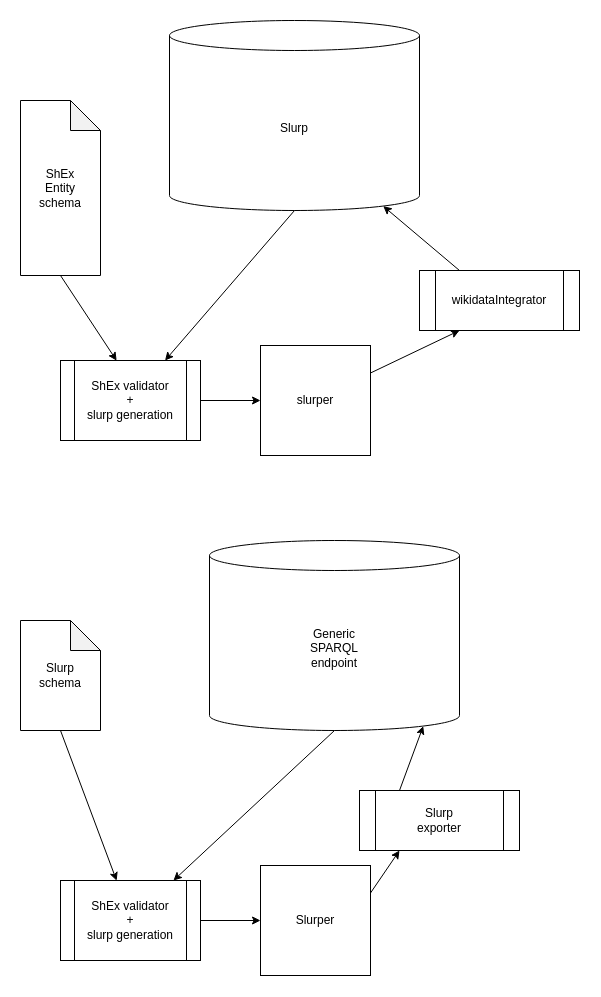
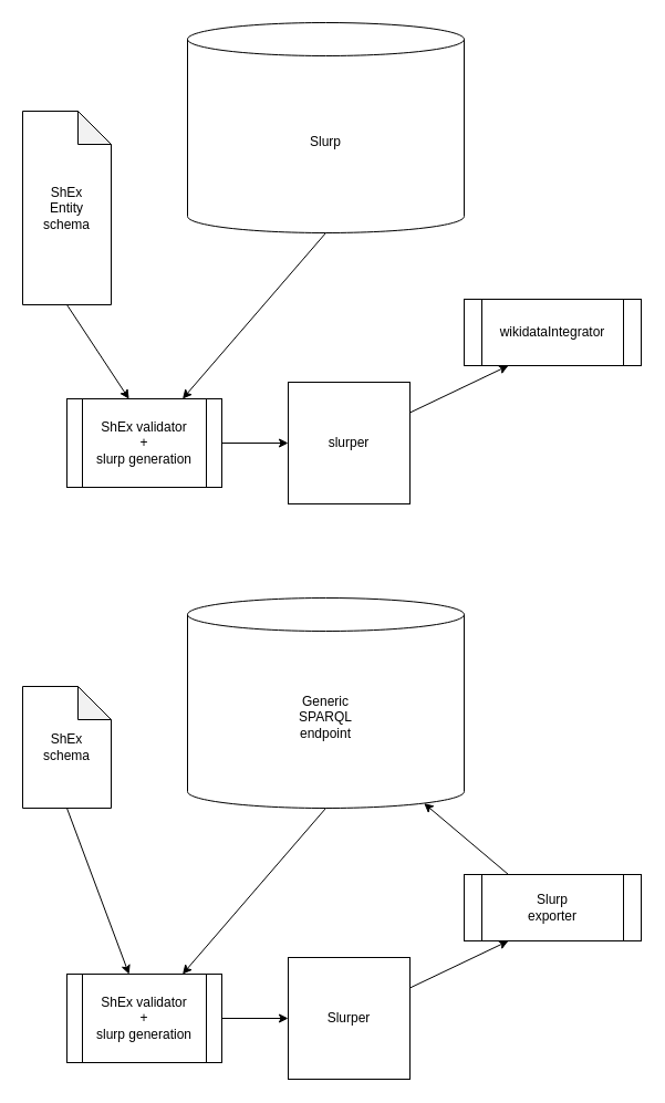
  <mxCell id="0" />
  <mxCell id="1" parent="0" />
  <mxCell id="2" value="Slurp" style="shape=cylinder3;whiteSpace=wrap;html=1;boundedLbl=1;backgroundOutline=1;size=15;" vertex="1" parent="1"><mxGeometry x="169" y="20" width="250" height="190" as="geometry" /></mxCell>
  <mxCell id="3" value="ShEx&lt;br&gt;Entity &lt;br&gt;schema" style="shape=note;whiteSpace=wrap;html=1;backgroundOutline=1;darkOpacity=0.05;" vertex="1" parent="1"><mxGeometry x="20" y="100" width="80" height="175" as="geometry" /></mxCell>
  <mxCell id="4" value="" style="endArrow=classic;html=1;exitX=0.5;exitY=1;exitDx=0;exitDy=0;exitPerimeter=0;" edge="1" parent="1" source="2" target="6"><mxGeometry width="50" height="50" relative="1" as="geometry"><mxPoint x="270" y="330" as="sourcePoint" /><mxPoint x="140" y="300" as="targetPoint" /></mxGeometry></mxCell>
  <mxCell id="5" value="" style="endArrow=classic;html=1;exitX=0.5;exitY=1;exitDx=0;exitDy=0;exitPerimeter=0;entryX=0.401;entryY=0.002;entryDx=0;entryDy=0;entryPerimeter=0;" edge="1" parent="1" source="3" target="6"><mxGeometry width="50" height="50" relative="1" as="geometry"><mxPoint x="270" y="330" as="sourcePoint" /><mxPoint x="170" y="300" as="targetPoint" /></mxGeometry></mxCell>
  <mxCell id="6" value="ShEx validator&lt;br&gt;+&lt;br&gt;slurp generation" style="shape=process;whiteSpace=wrap;html=1;backgroundOutline=1;" vertex="1" parent="1"><mxGeometry x="60" y="360" width="140" height="80" as="geometry" /></mxCell>
  <mxCell id="7" value="slurper" style="whiteSpace=wrap;html=1;aspect=fixed;" vertex="1" parent="1"><mxGeometry x="260" y="345" width="110" height="110" as="geometry" /></mxCell>
  <mxCell id="8" value="" style="endArrow=classic;html=1;entryX=0;entryY=0.5;entryDx=0;entryDy=0;exitX=1;exitY=0.5;exitDx=0;exitDy=0;" edge="1" parent="1" source="6" target="7"><mxGeometry width="50" height="50" relative="1" as="geometry"><mxPoint x="270" y="300" as="sourcePoint" /><mxPoint x="320" y="250" as="targetPoint" /></mxGeometry></mxCell>
  <mxCell id="9" value="wikidataIntegrator" style="shape=process;whiteSpace=wrap;html=1;backgroundOutline=1;" vertex="1" parent="1"><mxGeometry x="419" y="270" width="160" height="60" as="geometry" /></mxCell>
  <mxCell id="10" value="" style="endArrow=classic;html=1;exitX=1;exitY=0.25;exitDx=0;exitDy=0;entryX=0.25;entryY=1;entryDx=0;entryDy=0;" edge="1" parent="1" source="7" target="9"><mxGeometry width="50" height="50" relative="1" as="geometry"><mxPoint x="320" y="220" as="sourcePoint" /><mxPoint x="370" y="170" as="targetPoint" /></mxGeometry></mxCell>
- <mxCell id="11" value="" style="endArrow=classic;html=1;exitX=0.25;exitY=0;exitDx=0;exitDy=0;entryX=0.855;entryY=1;entryDx=0;entryDy=-4.35;entryPerimeter=0;" edge="1" parent="1" source="9" target="2"><mxGeometry width="50" height="50" relative="1" as="geometry"><mxPoint x="320" y="220" as="sourcePoint" /><mxPoint x="370" y="170" as="targetPoint" /></mxGeometry></mxCell>
- <mxCell id="12" value="Generic&lt;br&gt;SPARQL&lt;br&gt;endpoint" style="shape=cylinder3;whiteSpace=wrap;html=1;boundedLbl=1;backgroundOutline=1;size=15;" vertex="1" parent="1"><mxGeometry x="209" y="540" width="250" height="190" as="geometry" /></mxCell>
- <mxCell id="13" value="Slurp&lt;br&gt;schema" style="shape=note;whiteSpace=wrap;html=1;backgroundOutline=1;darkOpacity=0.05;" vertex="1" parent="1"><mxGeometry x="20" y="620" width="80" height="110" as="geometry" /></mxCell>
+ <mxCell id="12" value="Generic&lt;br&gt;SPARQL&lt;br&gt;endpoint" style="shape=cylinder3;whiteSpace=wrap;html=1;boundedLbl=1;backgroundOutline=1;size=15;" vertex="1" parent="1"><mxGeometry x="169" y="540" width="250" height="190" as="geometry" /></mxCell>
+ <mxCell id="13" value="ShEx&lt;br&gt;schema" style="shape=note;whiteSpace=wrap;html=1;backgroundOutline=1;darkOpacity=0.05;" vertex="1" parent="1"><mxGeometry x="20" y="620" width="80" height="110" as="geometry" /></mxCell>
  <mxCell id="14" value="" style="endArrow=classic;html=1;exitX=0.5;exitY=1;exitDx=0;exitDy=0;exitPerimeter=0;" edge="1" parent="1" source="12" target="16"><mxGeometry width="50" height="50" relative="1" as="geometry"><mxPoint x="270" y="850" as="sourcePoint" /><mxPoint x="140" y="820" as="targetPoint" /></mxGeometry></mxCell>
  <mxCell id="15" value="" style="endArrow=classic;html=1;exitX=0.5;exitY=1;exitDx=0;exitDy=0;exitPerimeter=0;entryX=0.401;entryY=0.002;entryDx=0;entryDy=0;entryPerimeter=0;" edge="1" parent="1" source="13" target="16"><mxGeometry width="50" height="50" relative="1" as="geometry"><mxPoint x="270" y="850" as="sourcePoint" /><mxPoint x="170" y="820" as="targetPoint" /></mxGeometry></mxCell>
  <mxCell id="16" value="ShEx validator&lt;br&gt;+&lt;br&gt;slurp generation" style="shape=process;whiteSpace=wrap;html=1;backgroundOutline=1;" vertex="1" parent="1"><mxGeometry x="60" y="880" width="140" height="80" as="geometry" /></mxCell>
  <mxCell id="17" value="Slurper" style="whiteSpace=wrap;html=1;aspect=fixed;" vertex="1" parent="1"><mxGeometry x="260" y="865" width="110" height="110" as="geometry" /></mxCell>
  <mxCell id="18" value="" style="endArrow=classic;html=1;entryX=0;entryY=0.5;entryDx=0;entryDy=0;exitX=1;exitY=0.5;exitDx=0;exitDy=0;" edge="1" parent="1" source="16" target="17"><mxGeometry width="50" height="50" relative="1" as="geometry"><mxPoint x="270" y="820" as="sourcePoint" /><mxPoint x="320" y="770" as="targetPoint" /></mxGeometry></mxCell>
- <mxCell id="19" value="Slurp&lt;br&gt;exporter" style="shape=process;whiteSpace=wrap;html=1;backgroundOutline=1;" vertex="1" parent="1"><mxGeometry x="359" y="790" width="160" height="60" as="geometry" /></mxCell>
+ <mxCell id="19" value="Slurp&lt;br&gt;exporter" style="shape=process;whiteSpace=wrap;html=1;backgroundOutline=1;" vertex="1" parent="1"><mxGeometry x="419" y="790" width="160" height="60" as="geometry" /></mxCell>
  <mxCell id="20" value="" style="endArrow=classic;html=1;exitX=1;exitY=0.25;exitDx=0;exitDy=0;entryX=0.25;entryY=1;entryDx=0;entryDy=0;" edge="1" parent="1" source="17" target="19"><mxGeometry width="50" height="50" relative="1" as="geometry"><mxPoint x="320" y="740" as="sourcePoint" /><mxPoint x="370" y="690" as="targetPoint" /></mxGeometry></mxCell>
  <mxCell id="21" value="" style="endArrow=classic;html=1;exitX=0.25;exitY=0;exitDx=0;exitDy=0;entryX=0.855;entryY=1;entryDx=0;entryDy=-4.35;entryPerimeter=0;" edge="1" parent="1" source="19" target="12"><mxGeometry width="50" height="50" relative="1" as="geometry"><mxPoint x="320" y="740" as="sourcePoint" /><mxPoint x="370" y="690" as="targetPoint" /></mxGeometry></mxCell>
